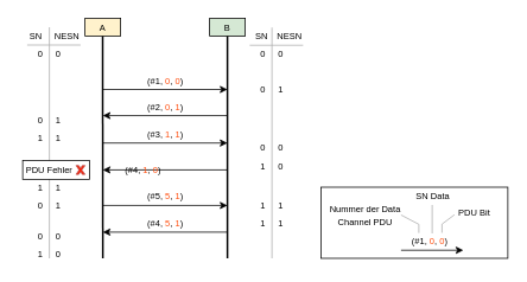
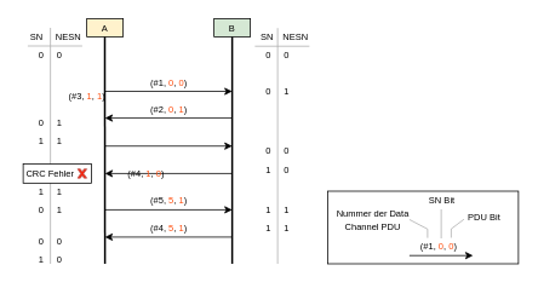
  <mxCell id="0" />
  <mxCell id="1" parent="0" />
  <mxCell id="2" value="" style="rounded=0;whiteSpace=wrap;html=1;fillColor=#FFFFFF;" vertex="1" parent="1"><mxGeometry x="360" y="210" width="210" height="80" as="geometry" /></mxCell>
  <mxCell id="3" value="" style="endArrow=none;html=1;strokeColor=#ADADAD;exitX=0;exitY=0.75;exitDx=0;exitDy=0;" edge="1" parent="1" source="38"><mxGeometry width="50" height="50" relative="1" as="geometry"><mxPoint x="55" y="310" as="sourcePoint" /><mxPoint x="55" y="30" as="targetPoint" /></mxGeometry></mxCell>
  <mxCell id="4" value="1" style="text;html=1;strokeColor=none;fillColor=none;align=center;verticalAlign=middle;whiteSpace=wrap;rounded=0;fontSize=10;" vertex="1" parent="1"><mxGeometry x="35" y="275" width="20" height="20" as="geometry" /></mxCell>
  <mxCell id="5" value="" style="rounded=0;whiteSpace=wrap;html=1;fillColor=#FFFFFF;" vertex="1" parent="1"><mxGeometry x="25" y="180" width="75" height="21.12" as="geometry" /></mxCell>
  <mxCell id="6" value="SN" style="text;html=1;strokeColor=none;fillColor=none;align=center;verticalAlign=middle;whiteSpace=wrap;rounded=0;fontSize=10;" vertex="1" parent="1"><mxGeometry y="30.28" width="40" height="20" as="geometry" x="20" /></mxCell>
  <mxCell id="7" value="(#1,&lt;font color=&quot;#ff4d0d&quot;&gt; 0&lt;/font&gt;,&lt;font color=&quot;#ff4d0d&quot;&gt; 0&lt;/font&gt;)" style="text;html=1;strokeColor=none;fillColor=none;align=center;verticalAlign=middle;whiteSpace=wrap;rounded=0;fontSize=10;" vertex="1" parent="1"><mxGeometry x="162.5" y="80" width="45" height="20" as="geometry" /></mxCell>
  <mxCell id="8" value="" style="endArrow=none;html=1;strokeWidth=2;fontSize=10;" edge="1" parent="1"><mxGeometry width="50" height="50" relative="1" as="geometry"><mxPoint x="115" y="290" as="sourcePoint" /><mxPoint x="114.8" y="30.28" as="targetPoint" /></mxGeometry></mxCell>
  <mxCell id="9" value="" style="endArrow=none;html=1;strokeWidth=2;fontSize=10;" edge="1" parent="1"><mxGeometry width="50" height="50" relative="1" as="geometry"><mxPoint x="255" y="290" as="sourcePoint" /><mxPoint x="255" y="30.28" as="targetPoint" /></mxGeometry></mxCell>
  <mxCell id="10" value="" style="endArrow=classic;html=1;fontSize=10;" edge="1" parent="1"><mxGeometry width="50" height="50" relative="1" as="geometry"><mxPoint x="115" y="100" as="sourcePoint" /><mxPoint x="255" y="100" as="targetPoint" /></mxGeometry></mxCell>
  <mxCell id="11" value="A" style="rounded=0;whiteSpace=wrap;html=1;fontSize=10;fillColor=#fff2cc;" vertex="1" parent="1"><mxGeometry x="95" y="20" width="40" height="20" as="geometry" /></mxCell>
  <mxCell id="12" value="B" style="rounded=0;whiteSpace=wrap;html=1;fontSize=10;fillColor=#d5e8d4;" vertex="1" parent="1"><mxGeometry x="235" y="20" width="40" height="20" as="geometry" /></mxCell>
  <mxCell id="13" value="NESN" style="text;html=1;strokeColor=none;fillColor=none;align=center;verticalAlign=middle;whiteSpace=wrap;rounded=0;fontSize=10;" vertex="1" parent="1"><mxGeometry x="55" y="30.28" width="40" height="20" as="geometry" /></mxCell>
  <mxCell id="14" value="NESN" style="text;html=1;strokeColor=none;fillColor=none;align=center;verticalAlign=middle;whiteSpace=wrap;rounded=0;fontSize=10;" vertex="1" parent="1"><mxGeometry x="305" y="30.28" width="40" height="20" as="geometry" /></mxCell>
  <mxCell id="15" value="SN&amp;nbsp;" style="text;html=1;strokeColor=none;fillColor=none;align=center;verticalAlign=middle;whiteSpace=wrap;rounded=0;fontSize=10;" vertex="1" parent="1"><mxGeometry x="275" y="30.28" width="40" height="20" as="geometry" /></mxCell>
  <mxCell id="16" value="" style="endArrow=classic;html=1;fontSize=10;" edge="1" parent="1"><mxGeometry width="50" height="50" relative="1" as="geometry"><mxPoint x="255" y="129.43" as="sourcePoint" /><mxPoint x="115" y="129.43" as="targetPoint" /></mxGeometry></mxCell>
  <mxCell id="17" value="0" style="text;html=1;strokeColor=none;fillColor=none;align=center;verticalAlign=middle;whiteSpace=wrap;rounded=0;fontSize=10;" vertex="1" parent="1"><mxGeometry x="35" y="50.28" width="20" height="20" as="geometry" /></mxCell>
  <mxCell id="18" value="" style="endArrow=classic;html=1;fontSize=10;" edge="1" parent="1"><mxGeometry width="50" height="50" relative="1" as="geometry"><mxPoint x="115" y="160.28" as="sourcePoint" /><mxPoint x="255" y="160.28" as="targetPoint" /></mxGeometry></mxCell>
  <mxCell id="19" value="" style="endArrow=classic;html=1;fontSize=10;" edge="1" parent="1"><mxGeometry width="50" height="50" relative="1" as="geometry"><mxPoint x="255" y="190.56" as="sourcePoint" /><mxPoint x="115" y="190.56" as="targetPoint" /></mxGeometry></mxCell>
  <mxCell id="20" value="" style="verticalLabelPosition=bottom;verticalAlign=top;html=1;shape=mxgraph.basic.x;labelBackgroundColor=#E8E8E8;fontSize=10;align=left;strokeColor=#b85450;fillColor=#F8240C;" vertex="1" parent="1"><mxGeometry x="85" y="185.56" width="10" height="10" as="geometry" /></mxCell>
  <mxCell id="21" value="" style="endArrow=classic;html=1;fontSize=10;" edge="1" parent="1"><mxGeometry width="50" height="50" relative="1" as="geometry"><mxPoint x="115" y="230.56" as="sourcePoint" /><mxPoint x="255" y="230.56" as="targetPoint" /></mxGeometry></mxCell>
  <mxCell id="22" value="" style="endArrow=classic;html=1;fontSize=10;" edge="1" parent="1"><mxGeometry width="50" height="50" relative="1" as="geometry"><mxPoint x="255" y="260.56" as="sourcePoint" /><mxPoint x="115" y="260.56" as="targetPoint" /></mxGeometry></mxCell>
  <mxCell id="23" value="" style="endArrow=none;html=1;strokeColor=#ADADAD;" edge="1" parent="1"><mxGeometry width="50" height="50" relative="1" as="geometry"><mxPoint x="90" y="50" as="sourcePoint" /><mxPoint x="30" y="50" as="targetPoint" /></mxGeometry></mxCell>
  <mxCell id="24" value="" style="endArrow=none;html=1;strokeColor=#ADADAD;" edge="1" parent="1"><mxGeometry width="50" height="50" relative="1" as="geometry"><mxPoint x="305" y="290" as="sourcePoint" /><mxPoint x="305" y="30.28" as="targetPoint" /></mxGeometry></mxCell>
  <mxCell id="25" value="" style="endArrow=none;html=1;strokeColor=#ADADAD;" edge="1" parent="1"><mxGeometry width="50" height="50" relative="1" as="geometry"><mxPoint x="340" y="50.28" as="sourcePoint" /><mxPoint x="280" y="50.28" as="targetPoint" /></mxGeometry></mxCell>
- <mxCell id="26" value="PDU Fehler" style="text;html=1;strokeColor=none;fillColor=none;align=center;verticalAlign=middle;whiteSpace=wrap;rounded=0;labelBackgroundColor=none;fontSize=10;fontColor=#000000;" vertex="1" parent="1"><mxGeometry y="180.28" width="70" height="20" as="geometry" x="20" /></mxCell>
+ <mxCell id="26" value="CRC Fehler" style="text;html=1;strokeColor=none;fillColor=none;align=center;verticalAlign=middle;whiteSpace=wrap;rounded=0;labelBackgroundColor=none;fontSize=10;fontColor=#000000;" vertex="1" parent="1"><mxGeometry y="180.28" width="70" height="20" as="geometry" x="20" /></mxCell>
  <mxCell id="27" value="0" style="text;html=1;strokeColor=none;fillColor=none;align=center;verticalAlign=middle;whiteSpace=wrap;rounded=0;fontSize=10;" vertex="1" parent="1"><mxGeometry x="55" y="50.28" width="20" height="20" as="geometry" /></mxCell>
  <mxCell id="28" value="0" style="text;html=1;strokeColor=none;fillColor=none;align=center;verticalAlign=middle;whiteSpace=wrap;rounded=0;fontSize=10;" vertex="1" parent="1"><mxGeometry x="35" y="125" width="20" height="20" as="geometry" /></mxCell>
  <mxCell id="29" value="1" style="text;html=1;strokeColor=none;fillColor=none;align=center;verticalAlign=middle;whiteSpace=wrap;rounded=0;fontSize=10;" vertex="1" parent="1"><mxGeometry x="55" y="125" width="20" height="20" as="geometry" /></mxCell>
  <mxCell id="30" value="1&lt;span style=&quot;color: rgba(0 , 0 , 0 , 0) ; font-family: monospace ; font-size: 0px&quot;&gt;%3CmxGraphModel%3E%3Croot%3E%3CmxCell%20id%3D%220%22%2F%3E%3CmxCell%20id%3D%221%22%20parent%3D%220%22%2F%3E%3CmxCell%20id%3D%222%22%20value%3D%220%22%20style%3D%22text%3Bhtml%3D1%3BstrokeColor%3Dnone%3BfillColor%3Dnone%3Balign%3Dcenter%3BverticalAlign%3Dmiddle%3BwhiteSpace%3Dwrap%3Brounded%3D0%3BfontSize%3D10%3B%22%20vertex%3D%221%22%20parent%3D%221%22%3E%3CmxGeometry%20x%3D%2210%22%20y%3D%2260.28%22%20width%3D%2220%22%20height%3D%2220%22%20as%3D%22geometry%22%2F%3E%3C%2FmxCell%3E%3C%2Froot%3E%3C%2FmxGraphModel%3E&lt;/span&gt;" style="text;html=1;strokeColor=none;fillColor=none;align=center;verticalAlign=middle;whiteSpace=wrap;rounded=0;fontSize=10;" vertex="1" parent="1"><mxGeometry x="35" y="145" width="20" height="20" as="geometry" /></mxCell>
  <mxCell id="31" value="1" style="text;html=1;strokeColor=none;fillColor=none;align=center;verticalAlign=middle;whiteSpace=wrap;rounded=0;fontSize=10;" vertex="1" parent="1"><mxGeometry x="55" y="145" width="20" height="20" as="geometry" /></mxCell>
  <mxCell id="32" value="1" style="text;html=1;strokeColor=none;fillColor=none;align=center;verticalAlign=middle;whiteSpace=wrap;rounded=0;fontSize=10;" vertex="1" parent="1"><mxGeometry x="35" y="201.12" width="20" height="20" as="geometry" /></mxCell>
  <mxCell id="33" value="1" style="text;html=1;strokeColor=none;fillColor=none;align=center;verticalAlign=middle;whiteSpace=wrap;rounded=0;fontSize=10;" vertex="1" parent="1"><mxGeometry x="55" y="200.28" width="20" height="20" as="geometry" /></mxCell>
  <mxCell id="34" value="0" style="text;html=1;strokeColor=none;fillColor=none;align=center;verticalAlign=middle;whiteSpace=wrap;rounded=0;fontSize=10;" vertex="1" parent="1"><mxGeometry x="35" y="220.28" width="20" height="20" as="geometry" /></mxCell>
  <mxCell id="35" value="1" style="text;html=1;strokeColor=none;fillColor=none;align=center;verticalAlign=middle;whiteSpace=wrap;rounded=0;fontSize=10;" vertex="1" parent="1"><mxGeometry x="55" y="221.12" width="20" height="20" as="geometry" /></mxCell>
  <mxCell id="36" value="0" style="text;html=1;strokeColor=none;fillColor=none;align=center;verticalAlign=middle;whiteSpace=wrap;rounded=0;fontSize=10;" vertex="1" parent="1"><mxGeometry x="35" y="255" width="20" height="20" as="geometry" /></mxCell>
  <mxCell id="37" value="0" style="text;html=1;strokeColor=none;fillColor=none;align=center;verticalAlign=middle;whiteSpace=wrap;rounded=0;fontSize=10;" vertex="1" parent="1"><mxGeometry x="55" y="255" width="20" height="20" as="geometry" /></mxCell>
  <mxCell id="38" value="0" style="text;html=1;strokeColor=none;fillColor=none;align=center;verticalAlign=middle;whiteSpace=wrap;rounded=0;fontSize=10;" vertex="1" parent="1"><mxGeometry x="55" y="275" width="20" height="20" as="geometry" /></mxCell>
  <mxCell id="39" value="0" style="text;html=1;strokeColor=none;fillColor=none;align=center;verticalAlign=middle;whiteSpace=wrap;rounded=0;fontSize=10;" vertex="1" parent="1"><mxGeometry x="285" y="50.28" width="20" height="20" as="geometry" /></mxCell>
  <mxCell id="40" value="0" style="text;html=1;strokeColor=none;fillColor=none;align=center;verticalAlign=middle;whiteSpace=wrap;rounded=0;fontSize=10;" vertex="1" parent="1"><mxGeometry x="305" y="50.28" width="20" height="20" as="geometry" /></mxCell>
  <mxCell id="41" value="0" style="text;html=1;strokeColor=none;fillColor=none;align=center;verticalAlign=middle;whiteSpace=wrap;rounded=0;fontSize=10;" vertex="1" parent="1"><mxGeometry x="285" y="90.28" width="20" height="20" as="geometry" /></mxCell>
  <mxCell id="42" value="1" style="text;html=1;strokeColor=none;fillColor=none;align=center;verticalAlign=middle;whiteSpace=wrap;rounded=0;fontSize=10;" vertex="1" parent="1"><mxGeometry x="305" y="90" width="20" height="20" as="geometry" /></mxCell>
  <mxCell id="43" value="0" style="text;html=1;strokeColor=none;fillColor=none;align=center;verticalAlign=middle;whiteSpace=wrap;rounded=0;fontSize=10;" vertex="1" parent="1"><mxGeometry x="285" y="155.28" width="20" height="20" as="geometry" /></mxCell>
  <mxCell id="44" value="0" style="text;html=1;strokeColor=none;fillColor=none;align=center;verticalAlign=middle;whiteSpace=wrap;rounded=0;fontSize=10;" vertex="1" parent="1"><mxGeometry x="305" y="155.28" width="20" height="20" as="geometry" /></mxCell>
  <mxCell id="45" value="0" style="text;html=1;strokeColor=none;fillColor=none;align=center;verticalAlign=middle;whiteSpace=wrap;rounded=0;fontSize=10;" vertex="1" parent="1"><mxGeometry x="305" y="175.56" width="20" height="20" as="geometry" /></mxCell>
  <mxCell id="46" value="1" style="text;html=1;strokeColor=none;fillColor=none;align=center;verticalAlign=middle;whiteSpace=wrap;rounded=0;fontSize=10;" vertex="1" parent="1"><mxGeometry x="285" y="175.56" width="20" height="20" as="geometry" /></mxCell>
  <mxCell id="47" value="1" style="text;html=1;strokeColor=none;fillColor=none;align=center;verticalAlign=middle;whiteSpace=wrap;rounded=0;fontSize=10;" vertex="1" parent="1"><mxGeometry x="285" y="221.12" width="20" height="20" as="geometry" /></mxCell>
  <mxCell id="48" value="1" style="text;html=1;strokeColor=none;fillColor=none;align=center;verticalAlign=middle;whiteSpace=wrap;rounded=0;fontSize=10;" vertex="1" parent="1"><mxGeometry x="305" y="221.12" width="20" height="20" as="geometry" /></mxCell>
  <mxCell id="49" value="1" style="text;html=1;strokeColor=none;fillColor=none;align=center;verticalAlign=middle;whiteSpace=wrap;rounded=0;fontSize=10;" vertex="1" parent="1"><mxGeometry x="285" y="240.28" width="20" height="20" as="geometry" /></mxCell>
  <mxCell id="50" value="1" style="text;html=1;strokeColor=none;fillColor=none;align=center;verticalAlign=middle;whiteSpace=wrap;rounded=0;fontSize=10;" vertex="1" parent="1"><mxGeometry x="305" y="240.28" width="20" height="20" as="geometry" /></mxCell>
  <mxCell id="51" value="(#2,&lt;font color=&quot;#ff4d0d&quot;&gt; 0&lt;/font&gt;,&lt;font color=&quot;#ff4d0d&quot;&gt;&amp;nbsp;1&lt;/font&gt;)" style="text;html=1;strokeColor=none;fillColor=none;align=center;verticalAlign=middle;whiteSpace=wrap;rounded=0;fontSize=10;" vertex="1" parent="1"><mxGeometry x="162.5" y="110.28" width="45" height="20" as="geometry" /></mxCell>
- <mxCell id="52" value="(#3,&lt;font color=&quot;#ff4d0d&quot;&gt;&amp;nbsp;1&lt;/font&gt;,&lt;font color=&quot;#ff4d0d&quot;&gt;&amp;nbsp;1&lt;/font&gt;)" style="text;html=1;strokeColor=none;fillColor=none;align=center;verticalAlign=middle;whiteSpace=wrap;rounded=0;fontSize=10;" vertex="1" parent="1"><mxGeometry x="162.5" y="140" width="45" height="20" as="geometry" /></mxCell>
+ <mxCell id="52" value="(#3,&lt;font color=&quot;#ff4d0d&quot;&gt;&amp;nbsp;1&lt;/font&gt;,&lt;font color=&quot;#ff4d0d&quot;&gt;&amp;nbsp;1&lt;/font&gt;)" style="text;html=1;strokeColor=none;fillColor=none;align=center;verticalAlign=middle;whiteSpace=wrap;rounded=0;fontSize=10;" vertex="1" parent="1"><mxGeometry x="72.5" y="95" width="45" height="20" as="geometry" /></mxCell>
  <mxCell id="53" value="(#4,&lt;font color=&quot;#ff4d0d&quot;&gt;&amp;nbsp;1&lt;/font&gt;,&lt;font color=&quot;#ff4d0d&quot;&gt;&amp;nbsp;0&lt;/font&gt;)" style="text;html=1;strokeColor=none;fillColor=none;align=center;verticalAlign=middle;whiteSpace=wrap;rounded=0;fontSize=10;" vertex="1" parent="1"><mxGeometry x="137.5" y="180" width="45" height="20" as="geometry" /></mxCell>
  <mxCell id="54" value="(#5,&lt;font color=&quot;#ff4d0d&quot;&gt;&amp;nbsp;5&lt;/font&gt;,&lt;font color=&quot;#ff4d0d&quot;&gt;&amp;nbsp;1&lt;/font&gt;)" style="text;html=1;strokeColor=none;fillColor=none;align=center;verticalAlign=middle;whiteSpace=wrap;rounded=0;fontSize=10;" vertex="1" parent="1"><mxGeometry x="162.5" y="210" width="45" height="20" as="geometry" /></mxCell>
  <mxCell id="55" value="(#4,&lt;font color=&quot;#ff4d0d&quot;&gt;&amp;nbsp;5&lt;/font&gt;,&lt;font color=&quot;#ff4d0d&quot;&gt;&amp;nbsp;1&lt;/font&gt;)" style="text;html=1;strokeColor=none;fillColor=none;align=center;verticalAlign=middle;whiteSpace=wrap;rounded=0;fontSize=10;" vertex="1" parent="1"><mxGeometry x="162.5" y="241.12" width="45" height="20" as="geometry" /></mxCell>
  <mxCell id="56" value="(#1,&lt;font color=&quot;#ff4d0d&quot;&gt; 0&lt;/font&gt;,&lt;font color=&quot;#ff4d0d&quot;&gt; 0&lt;/font&gt;)" style="text;html=1;strokeColor=none;fillColor=none;align=center;verticalAlign=middle;whiteSpace=wrap;rounded=0;fontSize=10;" vertex="1" parent="1"><mxGeometry x="460" y="260.95" width="45" height="20" as="geometry" /></mxCell>
  <mxCell id="57" value="" style="endArrow=classic;html=1;fontSize=10;" edge="1" parent="1"><mxGeometry width="50" height="50" relative="1" as="geometry"><mxPoint x="450" y="280.95" as="sourcePoint" /><mxPoint x="520" y="280.95" as="targetPoint" /></mxGeometry></mxCell>
  <mxCell id="58" value="" style="endArrow=none;html=1;strokeColor=#ADADAD;" edge="1" parent="1"><mxGeometry width="50" height="50" relative="1" as="geometry"><mxPoint x="470" y="251.79" as="sourcePoint" /><mxPoint x="450" y="241.23" as="targetPoint" /></mxGeometry></mxCell>
  <mxCell id="59" value="" style="endArrow=none;html=1;strokeColor=#ADADAD;" edge="1" parent="1"><mxGeometry width="50" height="50" relative="1" as="geometry"><mxPoint x="470" y="251.79" as="sourcePoint" /><mxPoint x="470" y="261.51" as="targetPoint" /></mxGeometry></mxCell>
  <mxCell id="60" value="&lt;font style=&quot;font-size: 10px&quot;&gt;Nummer der Data Channel PDU&lt;/font&gt;" style="text;html=1;strokeColor=none;fillColor=none;align=center;verticalAlign=middle;whiteSpace=wrap;rounded=0;" vertex="1" parent="1"><mxGeometry x="360" y="231" width="100" height="20" as="geometry" /></mxCell>
  <mxCell id="61" value="" style="endArrow=none;html=1;strokeColor=#ADADAD;" edge="1" parent="1"><mxGeometry width="50" height="50" relative="1" as="geometry"><mxPoint x="485" y="230" as="sourcePoint" /><mxPoint x="485" y="262" as="targetPoint" /></mxGeometry></mxCell>
  <mxCell id="62" value="" style="endArrow=none;html=1;strokeColor=#ADADAD;" edge="1" parent="1"><mxGeometry width="50" height="50" relative="1" as="geometry"><mxPoint x="496" y="251.56" as="sourcePoint" /><mxPoint x="510" y="241" as="targetPoint" /></mxGeometry></mxCell>
  <mxCell id="63" value="" style="endArrow=none;html=1;strokeColor=#ADADAD;" edge="1" parent="1"><mxGeometry width="50" height="50" relative="1" as="geometry"><mxPoint x="496" y="251.56" as="sourcePoint" /><mxPoint x="496" y="261.28" as="targetPoint" /></mxGeometry></mxCell>
  <mxCell id="64" value="&lt;font style=&quot;font-size: 10px&quot;&gt;PDU Bit&lt;/font&gt;" style="text;html=1;strokeColor=none;fillColor=none;align=center;verticalAlign=middle;whiteSpace=wrap;rounded=0;" vertex="1" parent="1"><mxGeometry x="500" y="228" width="65" height="20" as="geometry" /></mxCell>
- <mxCell id="65" value="&lt;font style=&quot;font-size: 10px&quot;&gt;SN Data&lt;/font&gt;" style="text;html=1;strokeColor=none;fillColor=none;align=center;verticalAlign=middle;whiteSpace=wrap;rounded=0;" vertex="1" parent="1"><mxGeometry x="436" y="210" width="100" height="20" as="geometry" /></mxCell>
+ <mxCell id="65" value="&lt;font style=&quot;font-size: 10px&quot;&gt;SN Bit&lt;/font&gt;" style="text;html=1;strokeColor=none;fillColor=none;align=center;verticalAlign=middle;whiteSpace=wrap;rounded=0;" vertex="1" parent="1"><mxGeometry x="436" y="210" width="100" height="20" as="geometry" /></mxCell>
